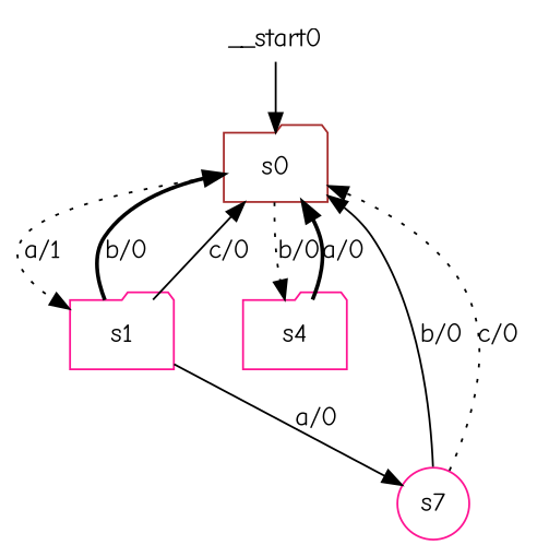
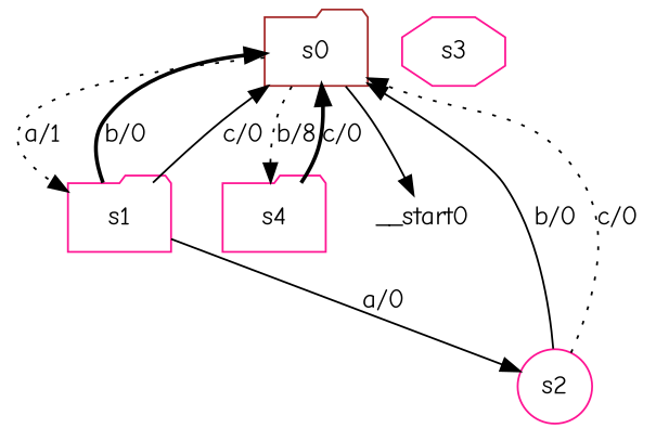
  digraph {
    fontname="Comic Neue"
    node [color=deeppink fontname="Comic Neue" shape=folder]
    edge [fontname="Comic Neue" style=solid]
    n1 [color=brown label=s0]
    n2 [label=s1]
    n3 [label=s4]
-   n4 [label=s7 shape=circle]
+   n4 [label=s2 shape=circle]
+   n5 [label=s3 shape=octagon]
    __start0 [height=0 shape=none width=0]
    n1 -> n2 [label="a/1" style=dotted]
-   n1 -> n3 [label="b/0" style=dotted]
+   n1 -> n3 [label="b/8" style=dotted]
    n2 -> n1 [label="b/0" style=bold]
    n2 -> n1 [label="c/0"]
    n2 -> n4 [label="a/0"]
-   n3 -> n1 [label="a/0" style=bold]
+   n3 -> n1 [label="c/0" style=bold]
    n4 -> n1 [label="b/0"]
    n4 -> n1 [label="c/0" style=dotted]
-   __start0 -> n1
+   n1 -> __start0
  }
